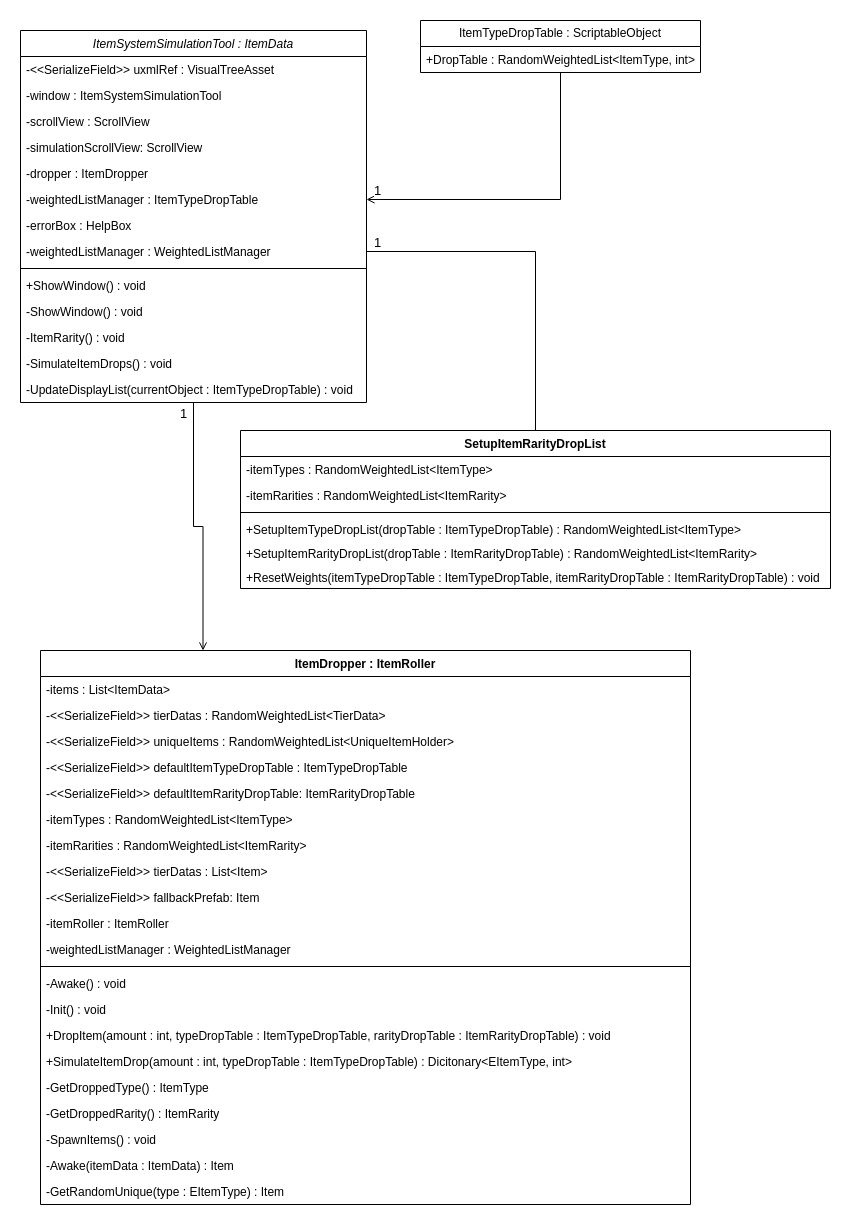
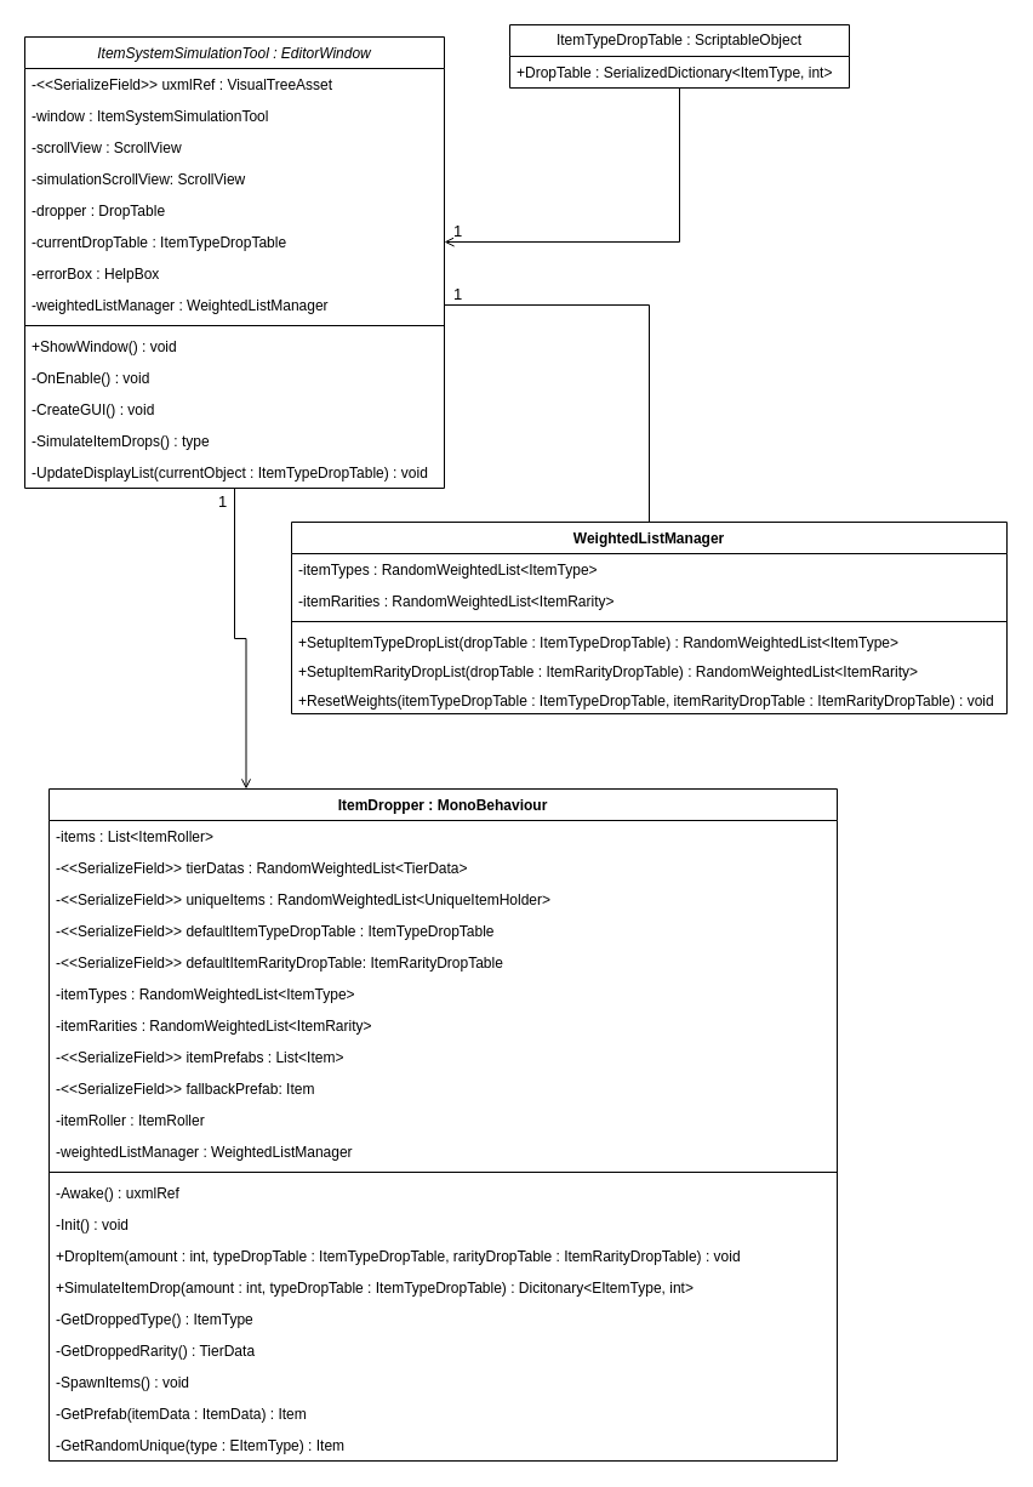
  <mxCell id="0" />
  <mxCell id="1" parent="0" />
  <mxCell id="2" style="edgeStyle=orthogonalEdgeStyle;rounded=0;orthogonalLoop=1;jettySize=auto;html=1;entryX=0.25;entryY=0;entryDx=0;entryDy=0;endArrow=open;endFill=0;" edge="1" parent="1" source="4" target="32"><mxGeometry relative="1" as="geometry" /></mxCell>
  <mxCell id="3" value="1" style="edgeLabel;html=1;align=center;verticalAlign=middle;resizable=0;points=[];fontSize=13;" vertex="1" connectable="0" parent="2"><mxGeometry x="-1" y="-1" relative="1" as="geometry"><mxPoint x="-10" y="10" as="offset" /></mxGeometry></mxCell>
- <mxCell id="4" value="ItemSystemSimulationTool : ItemData" style="swimlane;fontStyle=2;align=center;verticalAlign=top;childLayout=stackLayout;horizontal=1;startSize=26;horizontalStack=0;resizeParent=1;resizeLast=0;collapsible=1;marginBottom=0;rounded=0;shadow=0;strokeWidth=1;" parent="1" vertex="1"><mxGeometry x="20" y="30" width="346" height="372" as="geometry"><mxRectangle x="230" y="140" width="160" height="26" as="alternateBounds" /></mxGeometry></mxCell>
+ <mxCell id="4" value="ItemSystemSimulationTool : EditorWindow" style="swimlane;fontStyle=2;align=center;verticalAlign=top;childLayout=stackLayout;horizontal=1;startSize=26;horizontalStack=0;resizeParent=1;resizeLast=0;collapsible=1;marginBottom=0;rounded=0;shadow=0;strokeWidth=1;" parent="1" vertex="1"><mxGeometry x="20" y="30" width="346" height="372" as="geometry"><mxRectangle x="230" y="140" width="160" height="26" as="alternateBounds" /></mxGeometry></mxCell>
  <mxCell id="5" value="-&lt;&lt;SerializeField&gt;&gt; uxmlRef : VisualTreeAsset" style="text;align=left;verticalAlign=top;spacingLeft=4;spacingRight=4;overflow=hidden;rotatable=0;points=[[0,0.5],[1,0.5]];portConstraint=eastwest;" parent="4" vertex="1"><mxGeometry y="26" width="346" height="26" as="geometry" /></mxCell>
  <mxCell id="6" value="-window : ItemSystemSimulationTool" style="text;align=left;verticalAlign=top;spacingLeft=4;spacingRight=4;overflow=hidden;rotatable=0;points=[[0,0.5],[1,0.5]];portConstraint=eastwest;rounded=0;shadow=0;html=0;" parent="4" vertex="1"><mxGeometry y="52" width="346" height="26" as="geometry" /></mxCell>
  <mxCell id="7" value="-scrollView : ScrollView" style="text;align=left;verticalAlign=top;spacingLeft=4;spacingRight=4;overflow=hidden;rotatable=0;points=[[0,0.5],[1,0.5]];portConstraint=eastwest;rounded=0;shadow=0;html=0;" parent="4" vertex="1"><mxGeometry y="78" width="346" height="26" as="geometry" /></mxCell>
  <mxCell id="8" value="-simulationScrollView: ScrollView" style="text;align=left;verticalAlign=top;spacingLeft=4;spacingRight=4;overflow=hidden;rotatable=0;points=[[0,0.5],[1,0.5]];portConstraint=eastwest;rounded=0;shadow=0;html=0;" vertex="1" parent="4"><mxGeometry y="104" width="346" height="26" as="geometry" /></mxCell>
- <mxCell id="9" value="-dropper : ItemDropper" style="text;align=left;verticalAlign=top;spacingLeft=4;spacingRight=4;overflow=hidden;rotatable=0;points=[[0,0.5],[1,0.5]];portConstraint=eastwest;rounded=0;shadow=0;html=0;" vertex="1" parent="4"><mxGeometry y="130" width="346" height="26" as="geometry" /></mxCell>
- <mxCell id="10" value="-weightedListManager : ItemTypeDropTable" style="text;align=left;verticalAlign=top;spacingLeft=4;spacingRight=4;overflow=hidden;rotatable=0;points=[[0,0.5],[1,0.5]];portConstraint=eastwest;rounded=0;shadow=0;html=0;" vertex="1" parent="4"><mxGeometry y="156" width="346" height="26" as="geometry" /></mxCell>
+ <mxCell id="9" value="-dropper : DropTable" style="text;align=left;verticalAlign=top;spacingLeft=4;spacingRight=4;overflow=hidden;rotatable=0;points=[[0,0.5],[1,0.5]];portConstraint=eastwest;rounded=0;shadow=0;html=0;" vertex="1" parent="4"><mxGeometry y="130" width="346" height="26" as="geometry" /></mxCell>
+ <mxCell id="10" value="-currentDropTable : ItemTypeDropTable" style="text;align=left;verticalAlign=top;spacingLeft=4;spacingRight=4;overflow=hidden;rotatable=0;points=[[0,0.5],[1,0.5]];portConstraint=eastwest;rounded=0;shadow=0;html=0;" vertex="1" parent="4"><mxGeometry y="156" width="346" height="26" as="geometry" /></mxCell>
  <mxCell id="11" value="-errorBox : HelpBox" style="text;align=left;verticalAlign=top;spacingLeft=4;spacingRight=4;overflow=hidden;rotatable=0;points=[[0,0.5],[1,0.5]];portConstraint=eastwest;rounded=0;shadow=0;html=0;" vertex="1" parent="4"><mxGeometry y="182" width="346" height="26" as="geometry" /></mxCell>
  <mxCell id="12" value="-weightedListManager : WeightedListManager" style="text;align=left;verticalAlign=top;spacingLeft=4;spacingRight=4;overflow=hidden;rotatable=0;points=[[0,0.5],[1,0.5]];portConstraint=eastwest;rounded=0;shadow=0;html=0;" vertex="1" parent="4"><mxGeometry y="208" width="346" height="26" as="geometry" /></mxCell>
  <mxCell id="13" value="" style="line;html=1;strokeWidth=1;align=left;verticalAlign=middle;spacingTop=-1;spacingLeft=3;spacingRight=3;rotatable=0;labelPosition=right;points=[];portConstraint=eastwest;" parent="4" vertex="1"><mxGeometry y="234" width="346" height="8" as="geometry" /></mxCell>
  <mxCell id="14" value="+ShowWindow() : void" style="text;align=left;verticalAlign=top;spacingLeft=4;spacingRight=4;overflow=hidden;rotatable=0;points=[[0,0.5],[1,0.5]];portConstraint=eastwest;" parent="4" vertex="1"><mxGeometry y="242" width="346" height="26" as="geometry" /></mxCell>
- <mxCell id="15" value="-ShowWindow() : void" style="text;align=left;verticalAlign=top;spacingLeft=4;spacingRight=4;overflow=hidden;rotatable=0;points=[[0,0.5],[1,0.5]];portConstraint=eastwest;" vertex="1" parent="4"><mxGeometry y="268" width="346" height="26" as="geometry" /></mxCell>
- <mxCell id="16" value="-ItemRarity() : void" style="text;align=left;verticalAlign=top;spacingLeft=4;spacingRight=4;overflow=hidden;rotatable=0;points=[[0,0.5],[1,0.5]];portConstraint=eastwest;" vertex="1" parent="4"><mxGeometry y="294" width="346" height="26" as="geometry" /></mxCell>
- <mxCell id="17" value="-SimulateItemDrops() : void" style="text;align=left;verticalAlign=top;spacingLeft=4;spacingRight=4;overflow=hidden;rotatable=0;points=[[0,0.5],[1,0.5]];portConstraint=eastwest;" vertex="1" parent="4"><mxGeometry y="320" width="346" height="26" as="geometry" /></mxCell>
+ <mxCell id="15" value="-OnEnable() : void" style="text;align=left;verticalAlign=top;spacingLeft=4;spacingRight=4;overflow=hidden;rotatable=0;points=[[0,0.5],[1,0.5]];portConstraint=eastwest;" vertex="1" parent="4"><mxGeometry y="268" width="346" height="26" as="geometry" /></mxCell>
+ <mxCell id="16" value="-CreateGUI() : void" style="text;align=left;verticalAlign=top;spacingLeft=4;spacingRight=4;overflow=hidden;rotatable=0;points=[[0,0.5],[1,0.5]];portConstraint=eastwest;" vertex="1" parent="4"><mxGeometry y="294" width="346" height="26" as="geometry" /></mxCell>
+ <mxCell id="17" value="-SimulateItemDrops() : type" style="text;align=left;verticalAlign=top;spacingLeft=4;spacingRight=4;overflow=hidden;rotatable=0;points=[[0,0.5],[1,0.5]];portConstraint=eastwest;" vertex="1" parent="4"><mxGeometry y="320" width="346" height="26" as="geometry" /></mxCell>
  <mxCell id="18" value="-UpdateDisplayList(currentObject : ItemTypeDropTable) : void" style="text;align=left;verticalAlign=top;spacingLeft=4;spacingRight=4;overflow=hidden;rotatable=0;points=[[0,0.5],[1,0.5]];portConstraint=eastwest;" vertex="1" parent="4"><mxGeometry y="346" width="346" height="26" as="geometry" /></mxCell>
  <mxCell id="19" style="edgeStyle=orthogonalEdgeStyle;rounded=0;orthogonalLoop=1;jettySize=auto;html=1;entryX=1;entryY=0.5;entryDx=0;entryDy=0;endArrow=open;endFill=0;" edge="1" parent="1" source="21" target="10"><mxGeometry relative="1" as="geometry" /></mxCell>
  <mxCell id="20" value="1" style="edgeLabel;html=1;align=center;verticalAlign=middle;resizable=0;points=[];fontSize=13;" vertex="1" connectable="0" parent="19"><mxGeometry x="1" relative="1" as="geometry"><mxPoint x="10" y="-10" as="offset" /></mxGeometry></mxCell>
  <mxCell id="21" value="ItemTypeDropTable : ScriptableObject" style="swimlane;fontStyle=0;childLayout=stackLayout;horizontal=1;startSize=26;fillColor=none;horizontalStack=0;resizeParent=1;resizeParentMax=0;resizeLast=0;collapsible=1;marginBottom=0;whiteSpace=wrap;html=1;" vertex="1" parent="1"><mxGeometry x="420" y="20" width="280" height="52" as="geometry" /></mxCell>
- <mxCell id="22" value="+DropTable : RandomWeightedList&amp;lt;ItemType, int&amp;gt;" style="text;strokeColor=none;fillColor=none;align=left;verticalAlign=top;spacingLeft=4;spacingRight=4;overflow=hidden;rotatable=0;points=[[0,0.5],[1,0.5]];portConstraint=eastwest;whiteSpace=wrap;html=1;" vertex="1" parent="21"><mxGeometry y="26" width="280" height="26" as="geometry" /></mxCell>
+ <mxCell id="22" value="+DropTable : SerializedDictionary&amp;lt;ItemType, int&amp;gt;" style="text;strokeColor=none;fillColor=none;align=left;verticalAlign=top;spacingLeft=4;spacingRight=4;overflow=hidden;rotatable=0;points=[[0,0.5],[1,0.5]];portConstraint=eastwest;whiteSpace=wrap;html=1;" vertex="1" parent="21"><mxGeometry y="26" width="280" height="26" as="geometry" /></mxCell>
  <mxCell id="23" style="edgeStyle=orthogonalEdgeStyle;rounded=0;orthogonalLoop=1;jettySize=auto;html=1;entryX=1;entryY=0.5;entryDx=0;entryDy=0;endArrow=none;endFill=0;" edge="1" parent="1" source="25" target="12"><mxGeometry relative="1" as="geometry" /></mxCell>
  <mxCell id="24" value="1" style="edgeLabel;html=1;align=center;verticalAlign=middle;resizable=0;points=[];fontFamily=Helvetica;fontSize=13;fontColor=default;labelBackgroundColor=default;fillColor=none;gradientColor=none;" vertex="1" connectable="0" parent="23"><mxGeometry x="1" relative="1" as="geometry"><mxPoint x="10" y="-10" as="offset" /></mxGeometry></mxCell>
- <mxCell id="25" value="SetupItemRarityDropList" style="swimlane;fontStyle=1;align=center;verticalAlign=top;childLayout=stackLayout;horizontal=1;startSize=26;horizontalStack=0;resizeParent=1;resizeParentMax=0;resizeLast=0;collapsible=1;marginBottom=0;whiteSpace=wrap;html=1;" vertex="1" parent="1"><mxGeometry x="240" y="430" width="590" height="158" as="geometry" /></mxCell>
+ <mxCell id="25" value="WeightedListManager" style="swimlane;fontStyle=1;align=center;verticalAlign=top;childLayout=stackLayout;horizontal=1;startSize=26;horizontalStack=0;resizeParent=1;resizeParentMax=0;resizeLast=0;collapsible=1;marginBottom=0;whiteSpace=wrap;html=1;" vertex="1" parent="1"><mxGeometry x="240" y="430" width="590" height="158" as="geometry" /></mxCell>
  <mxCell id="26" value="-itemTypes : RandomWeightedList&amp;lt;ItemType&amp;gt;" style="text;strokeColor=none;fillColor=none;align=left;verticalAlign=top;spacingLeft=4;spacingRight=4;overflow=hidden;rotatable=0;points=[[0,0.5],[1,0.5]];portConstraint=eastwest;whiteSpace=wrap;html=1;" vertex="1" parent="25"><mxGeometry y="26" width="590" height="26" as="geometry" /></mxCell>
  <mxCell id="27" value="-itemRarities : RandomWeightedList&amp;lt;ItemRarity&amp;gt;" style="text;strokeColor=none;fillColor=none;align=left;verticalAlign=top;spacingLeft=4;spacingRight=4;overflow=hidden;rotatable=0;points=[[0,0.5],[1,0.5]];portConstraint=eastwest;whiteSpace=wrap;html=1;" vertex="1" parent="25"><mxGeometry y="52" width="590" height="26" as="geometry" /></mxCell>
  <mxCell id="28" value="" style="line;strokeWidth=1;fillColor=none;align=left;verticalAlign=middle;spacingTop=-1;spacingLeft=3;spacingRight=3;rotatable=0;labelPosition=right;points=[];portConstraint=eastwest;strokeColor=inherit;" vertex="1" parent="25"><mxGeometry y="78" width="590" height="8" as="geometry" /></mxCell>
  <mxCell id="29" value="+SetupItemTypeDropList(dropTable : ItemTypeDropTable) : RandomWeightedList&amp;lt;ItemType&amp;gt;" style="text;strokeColor=none;fillColor=none;align=left;verticalAlign=top;spacingLeft=4;spacingRight=4;overflow=hidden;rotatable=0;points=[[0,0.5],[1,0.5]];portConstraint=eastwest;whiteSpace=wrap;html=1;" vertex="1" parent="25"><mxGeometry y="86" width="590" height="24" as="geometry" /></mxCell>
  <mxCell id="30" value="+SetupItemRarityDropList(dropTable : ItemRarityDropTable) : RandomWeightedList&amp;lt;ItemRarity&amp;gt;" style="text;strokeColor=none;fillColor=none;align=left;verticalAlign=top;spacingLeft=4;spacingRight=4;overflow=hidden;rotatable=0;points=[[0,0.5],[1,0.5]];portConstraint=eastwest;whiteSpace=wrap;html=1;" vertex="1" parent="25"><mxGeometry y="110" width="590" height="24" as="geometry" /></mxCell>
  <mxCell id="31" value="+ResetWeights(itemTypeDropTable : ItemTypeDropTable, itemRarityDropTable : ItemRarityDropTable) : void" style="text;strokeColor=none;fillColor=none;align=left;verticalAlign=top;spacingLeft=4;spacingRight=4;overflow=hidden;rotatable=0;points=[[0,0.5],[1,0.5]];portConstraint=eastwest;whiteSpace=wrap;html=1;" vertex="1" parent="25"><mxGeometry y="134" width="590" height="24" as="geometry" /></mxCell>
- <mxCell id="32" value="ItemDropper : ItemRoller" style="swimlane;fontStyle=1;align=center;verticalAlign=top;childLayout=stackLayout;horizontal=1;startSize=26;horizontalStack=0;resizeParent=1;resizeParentMax=0;resizeLast=0;collapsible=1;marginBottom=0;whiteSpace=wrap;html=1;" vertex="1" parent="1"><mxGeometry x="40" y="650" width="650" height="554" as="geometry" /></mxCell>
- <mxCell id="33" value="-items : List&amp;lt;ItemData&amp;gt;" style="text;strokeColor=none;fillColor=none;align=left;verticalAlign=top;spacingLeft=4;spacingRight=4;overflow=hidden;rotatable=0;points=[[0,0.5],[1,0.5]];portConstraint=eastwest;whiteSpace=wrap;html=1;" vertex="1" parent="32"><mxGeometry y="26" width="650" height="26" as="geometry" /></mxCell>
+ <mxCell id="32" value="ItemDropper : MonoBehaviour" style="swimlane;fontStyle=1;align=center;verticalAlign=top;childLayout=stackLayout;horizontal=1;startSize=26;horizontalStack=0;resizeParent=1;resizeParentMax=0;resizeLast=0;collapsible=1;marginBottom=0;whiteSpace=wrap;html=1;" vertex="1" parent="1"><mxGeometry x="40" y="650" width="650" height="554" as="geometry" /></mxCell>
+ <mxCell id="33" value="-items : List&amp;lt;ItemRoller&amp;gt;" style="text;strokeColor=none;fillColor=none;align=left;verticalAlign=top;spacingLeft=4;spacingRight=4;overflow=hidden;rotatable=0;points=[[0,0.5],[1,0.5]];portConstraint=eastwest;whiteSpace=wrap;html=1;" vertex="1" parent="32"><mxGeometry y="26" width="650" height="26" as="geometry" /></mxCell>
  <mxCell id="34" value="&lt;span style=&quot;text-wrap: nowrap;&quot;&gt;-&amp;lt;&amp;lt;SerializeField&amp;gt;&amp;gt; tierDatas : RandomWeightedList&amp;lt;TierData&amp;gt;&lt;/span&gt;" style="text;strokeColor=none;fillColor=none;align=left;verticalAlign=top;spacingLeft=4;spacingRight=4;overflow=hidden;rotatable=0;points=[[0,0.5],[1,0.5]];portConstraint=eastwest;whiteSpace=wrap;html=1;" vertex="1" parent="32"><mxGeometry y="52" width="650" height="26" as="geometry" /></mxCell>
  <mxCell id="35" value="&lt;span style=&quot;text-wrap: nowrap;&quot;&gt;-&amp;lt;&amp;lt;SerializeField&amp;gt;&amp;gt; uniqueItems : RandomWeightedList&amp;lt;UniqueItemHolder&amp;gt;&lt;/span&gt;" style="text;strokeColor=none;fillColor=none;align=left;verticalAlign=top;spacingLeft=4;spacingRight=4;overflow=hidden;rotatable=0;points=[[0,0.5],[1,0.5]];portConstraint=eastwest;whiteSpace=wrap;html=1;" vertex="1" parent="32"><mxGeometry y="78" width="650" height="26" as="geometry" /></mxCell>
  <mxCell id="36" value="&lt;span style=&quot;text-wrap: nowrap;&quot;&gt;-&amp;lt;&amp;lt;SerializeField&amp;gt;&amp;gt; defaultItemTypeDropTable : ItemTypeDropTable&lt;/span&gt;" style="text;strokeColor=none;fillColor=none;align=left;verticalAlign=top;spacingLeft=4;spacingRight=4;overflow=hidden;rotatable=0;points=[[0,0.5],[1,0.5]];portConstraint=eastwest;whiteSpace=wrap;html=1;" vertex="1" parent="32"><mxGeometry y="104" width="650" height="26" as="geometry" /></mxCell>
  <mxCell id="37" value="&lt;span style=&quot;text-wrap: nowrap;&quot;&gt;-&amp;lt;&amp;lt;SerializeField&amp;gt;&amp;gt; defaultItemRarityDropTable: ItemRarityDropTable&lt;/span&gt;" style="text;strokeColor=none;fillColor=none;align=left;verticalAlign=top;spacingLeft=4;spacingRight=4;overflow=hidden;rotatable=0;points=[[0,0.5],[1,0.5]];portConstraint=eastwest;whiteSpace=wrap;html=1;" vertex="1" parent="32"><mxGeometry y="130" width="650" height="26" as="geometry" /></mxCell>
  <mxCell id="38" value="&lt;span style=&quot;text-wrap: nowrap;&quot;&gt;-itemTypes : RandomWeightedList&amp;lt;ItemType&amp;gt;&lt;/span&gt;" style="text;strokeColor=none;fillColor=none;align=left;verticalAlign=top;spacingLeft=4;spacingRight=4;overflow=hidden;rotatable=0;points=[[0,0.5],[1,0.5]];portConstraint=eastwest;whiteSpace=wrap;html=1;" vertex="1" parent="32"><mxGeometry y="156" width="650" height="26" as="geometry" /></mxCell>
  <mxCell id="39" value="&lt;span style=&quot;text-wrap: nowrap;&quot;&gt;-itemRarities : RandomWeightedList&amp;lt;ItemRarity&amp;gt;&lt;/span&gt;" style="text;strokeColor=none;fillColor=none;align=left;verticalAlign=top;spacingLeft=4;spacingRight=4;overflow=hidden;rotatable=0;points=[[0,0.5],[1,0.5]];portConstraint=eastwest;whiteSpace=wrap;html=1;" vertex="1" parent="32"><mxGeometry y="182" width="650" height="26" as="geometry" /></mxCell>
- <mxCell id="40" value="&lt;span style=&quot;text-wrap: nowrap;&quot;&gt;-&amp;lt;&amp;lt;SerializeField&amp;gt;&amp;gt; tierDatas : List&amp;lt;Item&amp;gt;&lt;/span&gt;" style="text;strokeColor=none;fillColor=none;align=left;verticalAlign=top;spacingLeft=4;spacingRight=4;overflow=hidden;rotatable=0;points=[[0,0.5],[1,0.5]];portConstraint=eastwest;whiteSpace=wrap;html=1;" vertex="1" parent="32"><mxGeometry y="208" width="650" height="26" as="geometry" /></mxCell>
+ <mxCell id="40" value="&lt;span style=&quot;text-wrap: nowrap;&quot;&gt;-&amp;lt;&amp;lt;SerializeField&amp;gt;&amp;gt; itemPrefabs : List&amp;lt;Item&amp;gt;&lt;/span&gt;" style="text;strokeColor=none;fillColor=none;align=left;verticalAlign=top;spacingLeft=4;spacingRight=4;overflow=hidden;rotatable=0;points=[[0,0.5],[1,0.5]];portConstraint=eastwest;whiteSpace=wrap;html=1;" vertex="1" parent="32"><mxGeometry y="208" width="650" height="26" as="geometry" /></mxCell>
  <mxCell id="41" value="&lt;span style=&quot;text-wrap: nowrap;&quot;&gt;-&amp;lt;&amp;lt;SerializeField&amp;gt;&amp;gt; fallbackPrefab: Item&lt;/span&gt;" style="text;strokeColor=none;fillColor=none;align=left;verticalAlign=top;spacingLeft=4;spacingRight=4;overflow=hidden;rotatable=0;points=[[0,0.5],[1,0.5]];portConstraint=eastwest;whiteSpace=wrap;html=1;" vertex="1" parent="32"><mxGeometry y="234" width="650" height="26" as="geometry" /></mxCell>
  <mxCell id="42" value="&lt;span style=&quot;text-wrap: nowrap;&quot;&gt;-itemRoller : ItemRoller&lt;/span&gt;" style="text;strokeColor=none;fillColor=none;align=left;verticalAlign=top;spacingLeft=4;spacingRight=4;overflow=hidden;rotatable=0;points=[[0,0.5],[1,0.5]];portConstraint=eastwest;whiteSpace=wrap;html=1;" vertex="1" parent="32"><mxGeometry y="260" width="650" height="26" as="geometry" /></mxCell>
  <mxCell id="43" value="&lt;span style=&quot;text-wrap: nowrap;&quot;&gt;-weightedListManager : WeightedListManager&lt;/span&gt;" style="text;strokeColor=none;fillColor=none;align=left;verticalAlign=top;spacingLeft=4;spacingRight=4;overflow=hidden;rotatable=0;points=[[0,0.5],[1,0.5]];portConstraint=eastwest;whiteSpace=wrap;html=1;" vertex="1" parent="32"><mxGeometry y="286" width="650" height="26" as="geometry" /></mxCell>
  <mxCell id="44" value="" style="line;strokeWidth=1;fillColor=none;align=left;verticalAlign=middle;spacingTop=-1;spacingLeft=3;spacingRight=3;rotatable=0;labelPosition=right;points=[];portConstraint=eastwest;strokeColor=inherit;" vertex="1" parent="32"><mxGeometry y="312" width="650" height="8" as="geometry" /></mxCell>
- <mxCell id="45" value="-Awake() : void" style="text;strokeColor=none;fillColor=none;align=left;verticalAlign=top;spacingLeft=4;spacingRight=4;overflow=hidden;rotatable=0;points=[[0,0.5],[1,0.5]];portConstraint=eastwest;whiteSpace=wrap;html=1;" vertex="1" parent="32"><mxGeometry y="320" width="650" height="26" as="geometry" /></mxCell>
+ <mxCell id="45" value="-Awake() : uxmlRef" style="text;strokeColor=none;fillColor=none;align=left;verticalAlign=top;spacingLeft=4;spacingRight=4;overflow=hidden;rotatable=0;points=[[0,0.5],[1,0.5]];portConstraint=eastwest;whiteSpace=wrap;html=1;" vertex="1" parent="32"><mxGeometry y="320" width="650" height="26" as="geometry" /></mxCell>
  <mxCell id="46" value="-Init() : void" style="text;strokeColor=none;fillColor=none;align=left;verticalAlign=top;spacingLeft=4;spacingRight=4;overflow=hidden;rotatable=0;points=[[0,0.5],[1,0.5]];portConstraint=eastwest;whiteSpace=wrap;html=1;" vertex="1" parent="32"><mxGeometry y="346" width="650" height="26" as="geometry" /></mxCell>
  <mxCell id="47" value="+DropItem(amount : int, typeDropTable : ItemTypeDropTable, rarityDropTable : ItemRarityDropTable) : void" style="text;strokeColor=none;fillColor=none;align=left;verticalAlign=top;spacingLeft=4;spacingRight=4;overflow=hidden;rotatable=0;points=[[0,0.5],[1,0.5]];portConstraint=eastwest;whiteSpace=wrap;html=1;" vertex="1" parent="32"><mxGeometry y="372" width="650" height="26" as="geometry" /></mxCell>
  <mxCell id="48" value="+SimulateItemDrop(amount : int, typeDropTable : ItemTypeDropTable) : Dicitonary&amp;lt;EItemType, int&amp;gt;" style="text;strokeColor=none;fillColor=none;align=left;verticalAlign=top;spacingLeft=4;spacingRight=4;overflow=hidden;rotatable=0;points=[[0,0.5],[1,0.5]];portConstraint=eastwest;whiteSpace=wrap;html=1;" vertex="1" parent="32"><mxGeometry y="398" width="650" height="26" as="geometry" /></mxCell>
  <mxCell id="49" value="-GetDroppedType() : ItemType" style="text;strokeColor=none;fillColor=none;align=left;verticalAlign=top;spacingLeft=4;spacingRight=4;overflow=hidden;rotatable=0;points=[[0,0.5],[1,0.5]];portConstraint=eastwest;whiteSpace=wrap;html=1;" vertex="1" parent="32"><mxGeometry y="424" width="650" height="26" as="geometry" /></mxCell>
- <mxCell id="50" value="-GetDroppedRarity() : ItemRarity" style="text;strokeColor=none;fillColor=none;align=left;verticalAlign=top;spacingLeft=4;spacingRight=4;overflow=hidden;rotatable=0;points=[[0,0.5],[1,0.5]];portConstraint=eastwest;whiteSpace=wrap;html=1;" vertex="1" parent="32"><mxGeometry y="450" width="650" height="26" as="geometry" /></mxCell>
+ <mxCell id="50" value="-GetDroppedRarity() : TierData" style="text;strokeColor=none;fillColor=none;align=left;verticalAlign=top;spacingLeft=4;spacingRight=4;overflow=hidden;rotatable=0;points=[[0,0.5],[1,0.5]];portConstraint=eastwest;whiteSpace=wrap;html=1;" vertex="1" parent="32"><mxGeometry y="450" width="650" height="26" as="geometry" /></mxCell>
  <mxCell id="51" value="-SpawnItems() : void" style="text;strokeColor=none;fillColor=none;align=left;verticalAlign=top;spacingLeft=4;spacingRight=4;overflow=hidden;rotatable=0;points=[[0,0.5],[1,0.5]];portConstraint=eastwest;whiteSpace=wrap;html=1;" vertex="1" parent="32"><mxGeometry y="476" width="650" height="26" as="geometry" /></mxCell>
- <mxCell id="52" value="-Awake(itemData : ItemData) : Item" style="text;strokeColor=none;fillColor=none;align=left;verticalAlign=top;spacingLeft=4;spacingRight=4;overflow=hidden;rotatable=0;points=[[0,0.5],[1,0.5]];portConstraint=eastwest;whiteSpace=wrap;html=1;" vertex="1" parent="32"><mxGeometry y="502" width="650" height="26" as="geometry" /></mxCell>
+ <mxCell id="52" value="-GetPrefab(itemData : ItemData) : Item" style="text;strokeColor=none;fillColor=none;align=left;verticalAlign=top;spacingLeft=4;spacingRight=4;overflow=hidden;rotatable=0;points=[[0,0.5],[1,0.5]];portConstraint=eastwest;whiteSpace=wrap;html=1;" vertex="1" parent="32"><mxGeometry y="502" width="650" height="26" as="geometry" /></mxCell>
  <mxCell id="53" value="-GetRandomUnique(type : EItemType) : Item" style="text;strokeColor=none;fillColor=none;align=left;verticalAlign=top;spacingLeft=4;spacingRight=4;overflow=hidden;rotatable=0;points=[[0,0.5],[1,0.5]];portConstraint=eastwest;whiteSpace=wrap;html=1;" vertex="1" parent="32"><mxGeometry y="528" width="650" height="26" as="geometry" /></mxCell>
